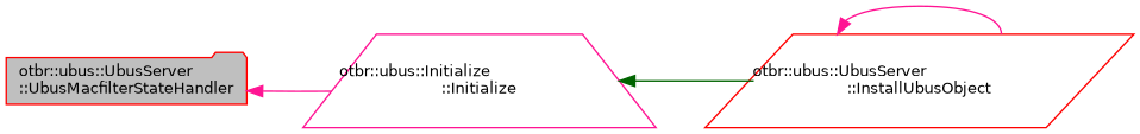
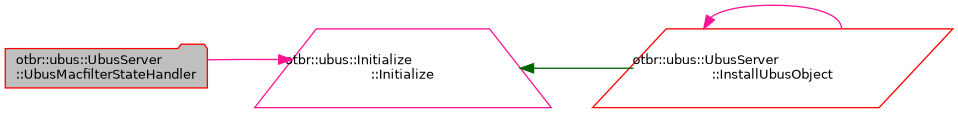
  digraph {
    rankdir=LR
    node [color=red fillcolor=white fontname=Helvetica fontsize=10 style=filled]
    edge [color=deeppink dir=back fontname=Helvetica fontsize=10 labelfontname=Helvetica labelfontsize=10 style=solid]
    n1 [fillcolor=grey75 fontcolor=black height=0.2 label="otbr::ubus::UbusServer\l::UbusMacfilterStateHandler" shape=folder width=0.4]
    n2 [color=deeppink height=0.2 label="otbr::ubus::Initialize\l::Initialize" shape=trapezium width=0.4]
    n3 [height=0.2 label="otbr::ubus::UbusServer\l::InstallUbusObject" shape=parallelogram width=0.4]
-   n1 -> n2
+   n2 -> n1
    n2 -> n3 [color=darkgreen]
    n3 -> n3
  }
